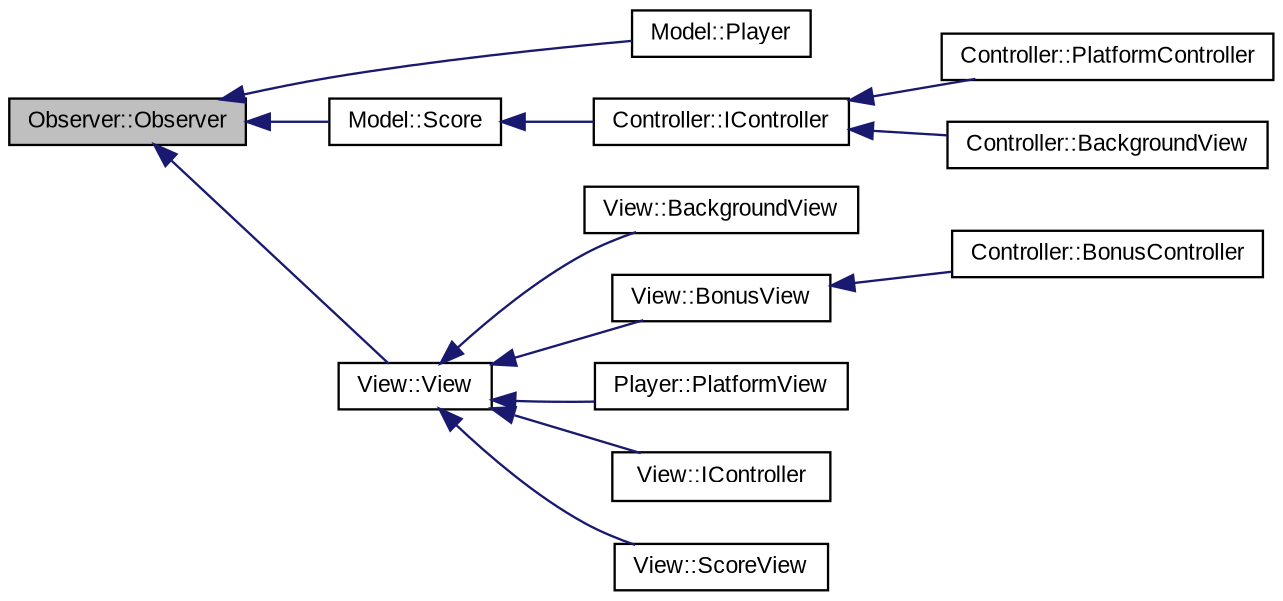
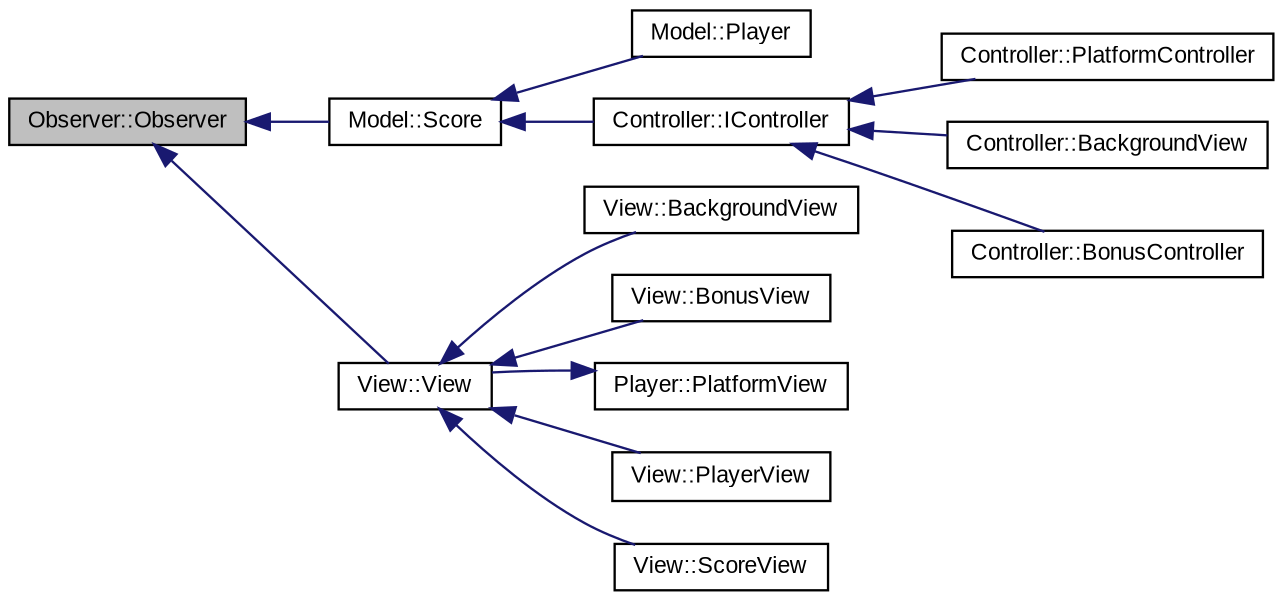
  digraph {
    fontname="Liberation Sans"
    rankdir=LR
    node [color=black fontname="Liberation Sans" fontsize=10 shape=record]
    edge [color=midnightblue dir=back fontname="Liberation Sans" fontsize=10 labelfontname=Helvetica labelfontsize=10 style=solid]
    n1 [fillcolor=grey75 fontcolor=black height=0.2 label="Observer::Observer" style=filled width=0.4]
    n2 [height=0.2 label="Model::Player" width=0.4]
    n3 [height=0.2 label="Model::Score" width=0.4]
    n4 [height=0.2 label="View::View" width=0.4]
    n5 [height=0.2 label="Controller::IController" width=0.4]
    n6 [height=0.2 label="Controller::BonusController" width=0.4]
    n7 [height=0.2 label="Controller::PlatformController" width=0.4]
    n8 [height=0.2 label="Controller::BackgroundView" width=0.4]
    n9 [height=0.2 label="View::BackgroundView" width=0.4]
    n10 [height=0.2 label="View::BonusView" width=0.4]
    n11 [height=0.2 label="Player::PlatformView" width=0.4]
-   n12 [height=0.2 label="View::IController" width=0.4]
+   n12 [height=0.2 label="View::PlayerView" width=0.4]
    n13 [height=0.2 label="View::ScoreView" width=0.4]
-   n1 -> n2
+   n3 -> n2
    n1 -> n3
    n1 -> n4
    n3 -> n5
    n4 -> n9
    n4 -> n10
-   n4 -> n11
+   n11 -> n4
    n4 -> n12
    n4 -> n13
-   n10 -> n6
+   n5 -> n6
    n5 -> n7
    n5 -> n8
  }
